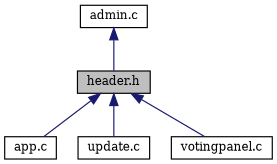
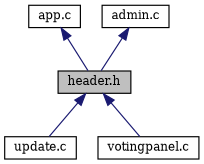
  digraph {
    fontname="DejaVu Serif"
    node [color=black fillcolor=white fontname="DejaVu Serif" fontsize=10 shape=record style=filled]
    edge [color=midnightblue dir=back fontname="DejaVu Serif" fontsize=10 labelfontname=Helvetica labelfontsize=10 style=solid]
    n1 [fillcolor=grey75 fontcolor=black height=0.2 label="header.h" width=0.4]
    n2 [height=0.2 label="app.c" width=0.4]
    n3 [height=0.2 label="update.c" width=0.4]
    n4 [height=0.2 label="votingpanel.c" width=0.4]
    n5 [height=0.2 label="admin.c" width=0.4]
-   n1 -> n2
+   n2 -> n1
    n1 -> n3
    n1 -> n4
    n5 -> n1
  }
